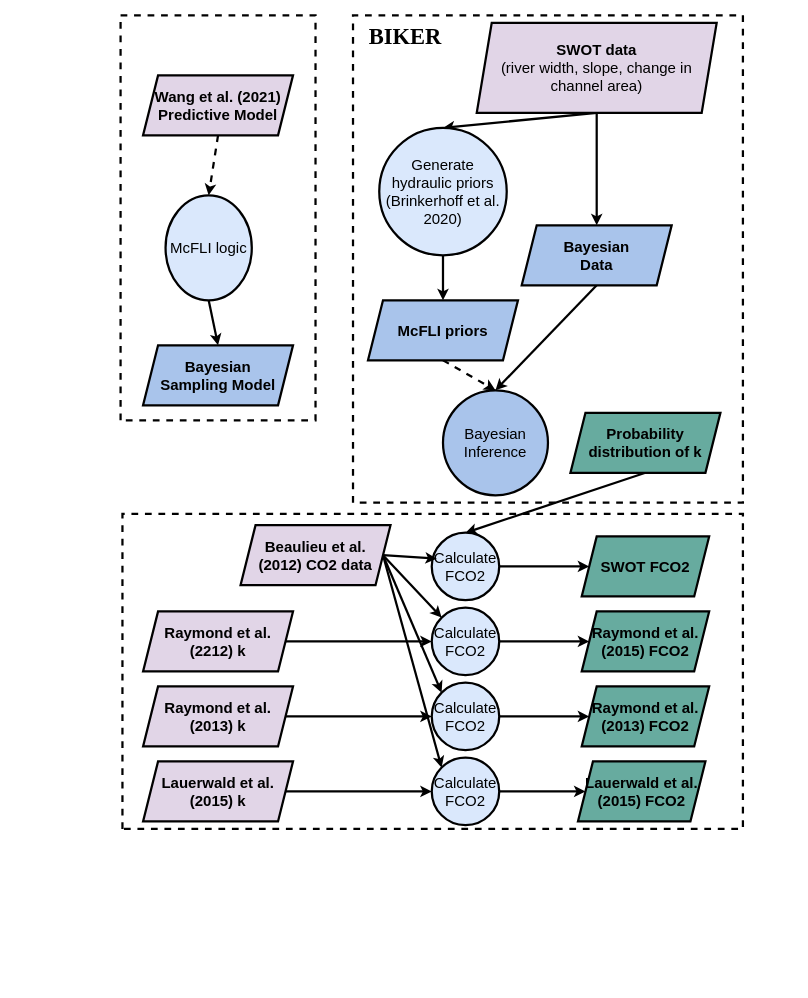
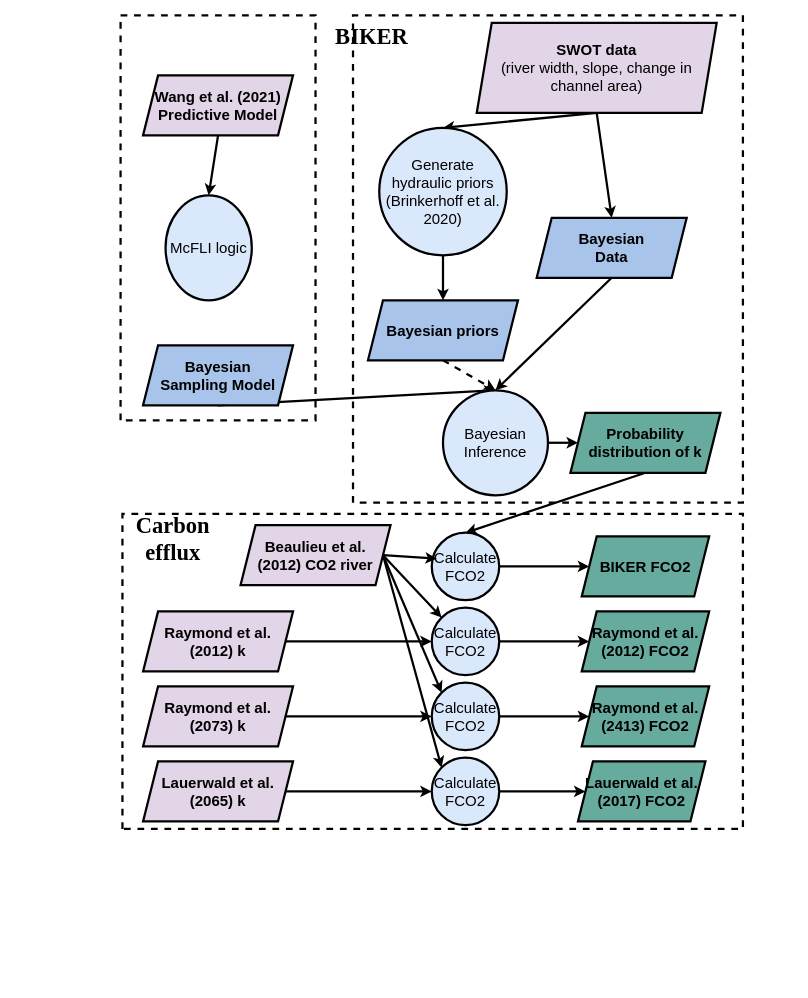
  <mxCell id="0" />
  <mxCell id="1" parent="0" />
  <mxCell id="2" value="" style="rounded=0;whiteSpace=wrap;html=1;strokeColor=#000000;strokeWidth=3;fillColor=none;dashed=1;rotation=-90;" vertex="1" parent="1"><mxGeometry x="366.25" y="481.25" width="420" height="827.5" as="geometry" /></mxCell>
  <mxCell id="3" value="" style="rounded=0;whiteSpace=wrap;html=1;strokeColor=#000000;strokeWidth=3;fillColor=none;dashed=1;rotation=-90;" vertex="1" parent="1"><mxGeometry x="20" y="160" width="540" height="260" as="geometry" /></mxCell>
  <mxCell id="4" value="" style="rounded=0;whiteSpace=wrap;html=1;strokeColor=#000000;strokeWidth=3;fillColor=none;dashed=1;rotation=-90;" vertex="1" parent="1"><mxGeometry x="405" y="85" width="650" height="520" as="geometry" /></mxCell>
- <mxCell id="5" style="rounded=0;orthogonalLoop=1;jettySize=auto;html=1;exitX=0.5;exitY=1;exitDx=0;exitDy=0;entryX=0.5;entryY=0;entryDx=0;entryDy=0;strokeWidth=3;dashed=1;" edge="1" parent="1" source="6" target="10"><mxGeometry relative="1" as="geometry" /></mxCell>
+ <mxCell id="5" style="rounded=0;orthogonalLoop=1;jettySize=auto;html=1;exitX=0.5;exitY=1;exitDx=0;exitDy=0;entryX=0.5;entryY=0;entryDx=0;entryDy=0;strokeWidth=3;" edge="1" parent="1" source="6" target="10"><mxGeometry relative="1" as="geometry" /></mxCell>
  <mxCell id="6" value="&lt;font style=&quot;font-size: 20px&quot;&gt;&lt;b&gt;Wang et al. (2021)&lt;br&gt;Predictive Model&lt;/b&gt;&lt;/font&gt;" style="shape=parallelogram;perimeter=parallelogramPerimeter;whiteSpace=wrap;html=1;fixedSize=1;fillColor=#e1d5e7;strokeWidth=3;" vertex="1" parent="1"><mxGeometry x="190" y="100" width="200" height="80" as="geometry" /></mxCell>
+ <mxCell id="7" style="edgeStyle=none;rounded=0;orthogonalLoop=1;jettySize=auto;html=1;exitX=0.5;exitY=1;exitDx=0;exitDy=0;entryX=0.5;entryY=0;entryDx=0;entryDy=0;strokeWidth=3;" edge="1" parent="1" source="8" target="21"><mxGeometry relative="1" as="geometry" /></mxCell>
  <mxCell id="8" value="&lt;font style=&quot;font-size: 20px&quot;&gt;&lt;b&gt;Bayesian&lt;br&gt;Sampling Model&lt;/b&gt;&lt;/font&gt;" style="shape=parallelogram;perimeter=parallelogramPerimeter;whiteSpace=wrap;html=1;fixedSize=1;strokeWidth=3;fillColor=#A9C4EB;" vertex="1" parent="1"><mxGeometry x="190" y="460" width="200" height="80" as="geometry" /></mxCell>
- <mxCell id="9" style="edgeStyle=none;rounded=0;orthogonalLoop=1;jettySize=auto;html=1;exitX=0.5;exitY=1;exitDx=0;exitDy=0;entryX=0.5;entryY=0;entryDx=0;entryDy=0;strokeWidth=3;" edge="1" parent="1" source="10" target="8"><mxGeometry relative="1" as="geometry" /></mxCell>
  <mxCell id="10" value="&lt;font style=&quot;font-size: 20px&quot;&gt;McFLI logic&lt;/font&gt;" style="ellipse;whiteSpace=wrap;html=1;aspect=fixed;strokeWidth=3;fillColor=#dae8fc;" vertex="1" parent="1"><mxGeometry x="220" y="260" width="115" height="140" as="geometry" /></mxCell>
  <mxCell id="11" style="edgeStyle=none;rounded=0;orthogonalLoop=1;jettySize=auto;html=1;exitX=0.5;exitY=1;exitDx=0;exitDy=0;entryX=0.5;entryY=0;entryDx=0;entryDy=0;strokeWidth=3;" edge="1" parent="1" source="13" target="15"><mxGeometry relative="1" as="geometry" /></mxCell>
  <mxCell id="12" style="edgeStyle=none;rounded=0;orthogonalLoop=1;jettySize=auto;html=1;exitX=0.5;exitY=1;exitDx=0;exitDy=0;entryX=0.5;entryY=0;entryDx=0;entryDy=0;strokeWidth=3;" edge="1" parent="1" source="13" target="17"><mxGeometry relative="1" as="geometry" /></mxCell>
  <mxCell id="13" value="&lt;span style=&quot;font-size: 20px&quot;&gt;&lt;b&gt;SWOT data&lt;br&gt;&lt;/b&gt;&lt;/span&gt;&lt;font style=&quot;font-size: 20px&quot;&gt;(river width, slope, change in channel area)&lt;/font&gt;" style="shape=parallelogram;perimeter=parallelogramPerimeter;whiteSpace=wrap;html=1;fixedSize=1;fillColor=#e1d5e7;strokeWidth=3;" vertex="1" parent="1"><mxGeometry x="635" y="30" width="320" height="120" as="geometry" /></mxCell>
  <mxCell id="14" style="edgeStyle=none;rounded=0;orthogonalLoop=1;jettySize=auto;html=1;exitX=0.5;exitY=1;exitDx=0;exitDy=0;entryX=0.5;entryY=0;entryDx=0;entryDy=0;strokeWidth=3;" edge="1" parent="1" source="15" target="19"><mxGeometry relative="1" as="geometry" /></mxCell>
  <mxCell id="15" value="&lt;font style=&quot;font-size: 20px&quot;&gt;Generate hydraulic priors (Brinkerhoff et al. 2020)&lt;/font&gt;" style="ellipse;whiteSpace=wrap;html=1;aspect=fixed;strokeWidth=3;fillColor=#dae8fc;" vertex="1" parent="1"><mxGeometry x="505" y="170" width="170" height="170" as="geometry" /></mxCell>
  <mxCell id="16" style="edgeStyle=none;rounded=0;orthogonalLoop=1;jettySize=auto;html=1;exitX=0.5;exitY=1;exitDx=0;exitDy=0;entryX=0.5;entryY=0;entryDx=0;entryDy=0;strokeWidth=3;" edge="1" parent="1" source="17" target="21"><mxGeometry relative="1" as="geometry" /></mxCell>
- <mxCell id="17" value="&lt;font style=&quot;font-size: 20px&quot;&gt;&lt;b&gt;Bayesian&lt;br&gt;Data&lt;/b&gt;&lt;/font&gt;" style="shape=parallelogram;perimeter=parallelogramPerimeter;whiteSpace=wrap;html=1;fixedSize=1;strokeWidth=3;fillColor=#A9C4EB;" vertex="1" parent="1"><mxGeometry x="695" y="300" width="200" height="80" as="geometry" /></mxCell>
+ <mxCell id="17" value="&lt;font style=&quot;font-size: 20px&quot;&gt;&lt;b&gt;Bayesian&lt;br&gt;Data&lt;/b&gt;&lt;/font&gt;" style="shape=parallelogram;perimeter=parallelogramPerimeter;whiteSpace=wrap;html=1;fixedSize=1;strokeWidth=3;fillColor=#A9C4EB;" vertex="1" parent="1"><mxGeometry x="715" y="290" width="200" height="80" as="geometry" /></mxCell>
  <mxCell id="18" style="edgeStyle=none;rounded=0;orthogonalLoop=1;jettySize=auto;html=1;exitX=0.5;exitY=1;exitDx=0;exitDy=0;entryX=0.5;entryY=0;entryDx=0;entryDy=0;strokeWidth=3;dashed=1;" edge="1" parent="1" source="19" target="21"><mxGeometry relative="1" as="geometry" /></mxCell>
- <mxCell id="19" value="&lt;span style=&quot;font-size: 20px&quot;&gt;&lt;b&gt;McFLI priors&lt;/b&gt;&lt;/span&gt;" style="shape=parallelogram;perimeter=parallelogramPerimeter;whiteSpace=wrap;html=1;fixedSize=1;strokeWidth=3;fillColor=#A9C4EB;" vertex="1" parent="1"><mxGeometry x="490" y="400" width="200" height="80" as="geometry" /></mxCell>
- <mxCell id="21" value="&lt;font style=&quot;font-size: 20px&quot;&gt;Bayesian Inference&lt;/font&gt;" style="ellipse;whiteSpace=wrap;html=1;aspect=fixed;strokeWidth=3;fillColor=#a9c4eb;" vertex="1" parent="1"><mxGeometry x="590" y="520" width="140" height="140" as="geometry" /></mxCell>
+ <mxCell id="19" value="&lt;span style=&quot;font-size: 20px&quot;&gt;&lt;b&gt;Bayesian priors&lt;/b&gt;&lt;/span&gt;" style="shape=parallelogram;perimeter=parallelogramPerimeter;whiteSpace=wrap;html=1;fixedSize=1;strokeWidth=3;fillColor=#A9C4EB;" vertex="1" parent="1"><mxGeometry x="490" y="400" width="200" height="80" as="geometry" /></mxCell>
+ <mxCell id="20" style="edgeStyle=none;rounded=0;orthogonalLoop=1;jettySize=auto;html=1;exitX=1;exitY=0.5;exitDx=0;exitDy=0;entryX=0;entryY=0.5;entryDx=0;entryDy=0;strokeWidth=3;" edge="1" parent="1" source="21" target="23"><mxGeometry relative="1" as="geometry" /></mxCell>
+ <mxCell id="21" value="&lt;font style=&quot;font-size: 20px&quot;&gt;Bayesian Inference&lt;/font&gt;" style="ellipse;whiteSpace=wrap;html=1;aspect=fixed;strokeWidth=3;fillColor=#dae8fc;" vertex="1" parent="1"><mxGeometry x="590" y="520" width="140" height="140" as="geometry" /></mxCell>
  <mxCell id="22" style="edgeStyle=none;rounded=0;orthogonalLoop=1;jettySize=auto;html=1;exitX=0.5;exitY=1;exitDx=0;exitDy=0;entryX=0.5;entryY=0;entryDx=0;entryDy=0;strokeWidth=3;" edge="1" parent="1" source="23" target="25"><mxGeometry relative="1" as="geometry" /></mxCell>
  <mxCell id="23" value="&lt;span style=&quot;font-size: 20px&quot;&gt;&lt;b&gt;Probability distribution of k&lt;/b&gt;&lt;/span&gt;" style="shape=parallelogram;perimeter=parallelogramPerimeter;whiteSpace=wrap;html=1;fixedSize=1;strokeWidth=3;fillColor=#67AB9F;" vertex="1" parent="1"><mxGeometry x="760" y="550" width="200" height="80" as="geometry" /></mxCell>
  <mxCell id="24" style="edgeStyle=none;rounded=0;orthogonalLoop=1;jettySize=auto;html=1;exitX=1;exitY=0.5;exitDx=0;exitDy=0;entryX=0;entryY=0.5;entryDx=0;entryDy=0;strokeWidth=3;" edge="1" parent="1" source="25" target="32"><mxGeometry relative="1" as="geometry" /></mxCell>
  <mxCell id="25" value="&lt;font style=&quot;font-size: 20px&quot;&gt;Calculate FCO2&lt;/font&gt;" style="ellipse;whiteSpace=wrap;html=1;aspect=fixed;strokeWidth=3;fillColor=#dae8fc;" vertex="1" parent="1"><mxGeometry x="575" y="710" width="90" height="90" as="geometry" /></mxCell>
  <mxCell id="26" style="edgeStyle=none;rounded=0;orthogonalLoop=1;jettySize=auto;html=1;exitX=1;exitY=0.5;exitDx=0;exitDy=0;entryX=0;entryY=0.5;entryDx=0;entryDy=0;strokeWidth=3;" edge="1" parent="1" source="27" target="33"><mxGeometry relative="1" as="geometry" /></mxCell>
  <mxCell id="27" value="&lt;font style=&quot;font-size: 20px&quot;&gt;Calculate FCO2&lt;/font&gt;" style="ellipse;whiteSpace=wrap;html=1;aspect=fixed;strokeWidth=3;fillColor=#dae8fc;" vertex="1" parent="1"><mxGeometry x="575" y="810" width="90" height="90" as="geometry" /></mxCell>
  <mxCell id="28" style="edgeStyle=none;rounded=0;orthogonalLoop=1;jettySize=auto;html=1;exitX=1;exitY=0.5;exitDx=0;exitDy=0;entryX=0;entryY=0.5;entryDx=0;entryDy=0;strokeWidth=3;" edge="1" parent="1" source="29" target="35"><mxGeometry relative="1" as="geometry" /></mxCell>
  <mxCell id="29" value="&lt;font style=&quot;font-size: 20px&quot;&gt;Calculate FCO2&lt;/font&gt;" style="ellipse;whiteSpace=wrap;html=1;aspect=fixed;strokeWidth=3;fillColor=#dae8fc;" vertex="1" parent="1"><mxGeometry x="575" y="1010" width="90" height="90" as="geometry" /></mxCell>
  <mxCell id="30" style="edgeStyle=none;rounded=0;orthogonalLoop=1;jettySize=auto;html=1;exitX=1;exitY=0.5;exitDx=0;exitDy=0;entryX=0;entryY=0.5;entryDx=0;entryDy=0;strokeWidth=3;" edge="1" parent="1" source="31" target="34"><mxGeometry relative="1" as="geometry" /></mxCell>
  <mxCell id="31" value="&lt;font style=&quot;font-size: 20px&quot;&gt;Calculate FCO2&lt;/font&gt;" style="ellipse;whiteSpace=wrap;html=1;aspect=fixed;strokeWidth=3;fillColor=#dae8fc;" vertex="1" parent="1"><mxGeometry x="575" y="910" width="90" height="90" as="geometry" /></mxCell>
- <mxCell id="32" value="&lt;span style=&quot;font-size: 20px&quot;&gt;&lt;b&gt;SWOT FCO2&lt;/b&gt;&lt;/span&gt;" style="shape=parallelogram;perimeter=parallelogramPerimeter;whiteSpace=wrap;html=1;fixedSize=1;strokeWidth=3;fillColor=#67AB9F;" vertex="1" parent="1"><mxGeometry x="775" y="715" width="170" height="80" as="geometry" /></mxCell>
- <mxCell id="33" value="&lt;span style=&quot;font-size: 20px&quot;&gt;&lt;b&gt;Raymond et al. (2015) FCO2&lt;/b&gt;&lt;/span&gt;" style="shape=parallelogram;perimeter=parallelogramPerimeter;whiteSpace=wrap;html=1;fixedSize=1;strokeWidth=3;fillColor=#67AB9F;" vertex="1" parent="1"><mxGeometry x="775" y="815" width="170" height="80" as="geometry" /></mxCell>
- <mxCell id="34" value="&lt;span style=&quot;font-size: 20px&quot;&gt;&lt;b&gt;Raymond et al. (2013) FCO2&lt;/b&gt;&lt;/span&gt;" style="shape=parallelogram;perimeter=parallelogramPerimeter;whiteSpace=wrap;html=1;fixedSize=1;strokeWidth=3;fillColor=#67AB9F;" vertex="1" parent="1"><mxGeometry x="775" y="915" width="170" height="80" as="geometry" /></mxCell>
- <mxCell id="35" value="&lt;span style=&quot;font-size: 20px&quot;&gt;&lt;b&gt;Lauerwald et al. (2015) FCO2&lt;/b&gt;&lt;/span&gt;" style="shape=parallelogram;perimeter=parallelogramPerimeter;whiteSpace=wrap;html=1;fixedSize=1;strokeWidth=3;fillColor=#67AB9F;" vertex="1" parent="1"><mxGeometry x="770" y="1015" width="170" height="80" as="geometry" /></mxCell>
+ <mxCell id="32" value="&lt;span style=&quot;font-size: 20px&quot;&gt;&lt;b&gt;BIKER FCO2&lt;/b&gt;&lt;/span&gt;" style="shape=parallelogram;perimeter=parallelogramPerimeter;whiteSpace=wrap;html=1;fixedSize=1;strokeWidth=3;fillColor=#67AB9F;" vertex="1" parent="1"><mxGeometry x="775" y="715" width="170" height="80" as="geometry" /></mxCell>
+ <mxCell id="33" value="&lt;span style=&quot;font-size: 20px&quot;&gt;&lt;b&gt;Raymond et al. (2012) FCO2&lt;/b&gt;&lt;/span&gt;" style="shape=parallelogram;perimeter=parallelogramPerimeter;whiteSpace=wrap;html=1;fixedSize=1;strokeWidth=3;fillColor=#67AB9F;" vertex="1" parent="1"><mxGeometry x="775" y="815" width="170" height="80" as="geometry" /></mxCell>
+ <mxCell id="34" value="&lt;span style=&quot;font-size: 20px&quot;&gt;&lt;b&gt;Raymond et al. (2413) FCO2&lt;/b&gt;&lt;/span&gt;" style="shape=parallelogram;perimeter=parallelogramPerimeter;whiteSpace=wrap;html=1;fixedSize=1;strokeWidth=3;fillColor=#67AB9F;" vertex="1" parent="1"><mxGeometry x="775" y="915" width="170" height="80" as="geometry" /></mxCell>
+ <mxCell id="35" value="&lt;span style=&quot;font-size: 20px&quot;&gt;&lt;b&gt;Lauerwald et al. (2017) FCO2&lt;/b&gt;&lt;/span&gt;" style="shape=parallelogram;perimeter=parallelogramPerimeter;whiteSpace=wrap;html=1;fixedSize=1;strokeWidth=3;fillColor=#67AB9F;" vertex="1" parent="1"><mxGeometry x="770" y="1015" width="170" height="80" as="geometry" /></mxCell>
  <mxCell id="36" style="edgeStyle=none;rounded=0;orthogonalLoop=1;jettySize=auto;html=1;exitX=1;exitY=0.5;exitDx=0;exitDy=0;entryX=0.076;entryY=0.384;entryDx=0;entryDy=0;entryPerimeter=0;strokeWidth=3;" edge="1" parent="1" source="40" target="25"><mxGeometry relative="1" as="geometry" /></mxCell>
  <mxCell id="37" style="edgeStyle=none;rounded=0;orthogonalLoop=1;jettySize=auto;html=1;exitX=1;exitY=0.5;exitDx=0;exitDy=0;entryX=0;entryY=0;entryDx=0;entryDy=0;strokeWidth=3;" edge="1" parent="1" source="40" target="27"><mxGeometry relative="1" as="geometry" /></mxCell>
  <mxCell id="38" style="edgeStyle=none;rounded=0;orthogonalLoop=1;jettySize=auto;html=1;exitX=1;exitY=0.5;exitDx=0;exitDy=0;entryX=0;entryY=0;entryDx=0;entryDy=0;strokeWidth=3;" edge="1" parent="1" source="40" target="31"><mxGeometry relative="1" as="geometry" /></mxCell>
  <mxCell id="39" style="edgeStyle=none;rounded=0;orthogonalLoop=1;jettySize=auto;html=1;exitX=1;exitY=0.5;exitDx=0;exitDy=0;entryX=0;entryY=0;entryDx=0;entryDy=0;strokeWidth=3;" edge="1" parent="1" source="40" target="29"><mxGeometry relative="1" as="geometry" /></mxCell>
- <mxCell id="40" value="&lt;span style=&quot;font-size: 20px&quot;&gt;&lt;b&gt;Beaulieu et al.&lt;br&gt;(2012) CO2 data&lt;/b&gt;&lt;/span&gt;" style="shape=parallelogram;perimeter=parallelogramPerimeter;whiteSpace=wrap;html=1;fixedSize=1;fillColor=#e1d5e7;strokeWidth=3;" vertex="1" parent="1"><mxGeometry x="320" y="700" width="200" height="80" as="geometry" /></mxCell>
+ <mxCell id="40" value="&lt;span style=&quot;font-size: 20px&quot;&gt;&lt;b&gt;Beaulieu et al.&lt;br&gt;(2012) CO2 river&lt;/b&gt;&lt;/span&gt;" style="shape=parallelogram;perimeter=parallelogramPerimeter;whiteSpace=wrap;html=1;fixedSize=1;fillColor=#e1d5e7;strokeWidth=3;" vertex="1" parent="1"><mxGeometry x="320" y="700" width="200" height="80" as="geometry" /></mxCell>
  <mxCell id="41" style="edgeStyle=none;rounded=0;orthogonalLoop=1;jettySize=auto;html=1;exitX=1;exitY=0.5;exitDx=0;exitDy=0;entryX=0;entryY=0.5;entryDx=0;entryDy=0;strokeWidth=3;" edge="1" parent="1" source="42" target="27"><mxGeometry relative="1" as="geometry" /></mxCell>
- <mxCell id="42" value="&lt;span style=&quot;font-size: 20px&quot;&gt;&lt;b&gt;Raymond et al. (2212) k&lt;/b&gt;&lt;/span&gt;" style="shape=parallelogram;perimeter=parallelogramPerimeter;whiteSpace=wrap;html=1;fixedSize=1;fillColor=#e1d5e7;strokeWidth=3;" vertex="1" parent="1"><mxGeometry x="190" y="815" width="200" height="80" as="geometry" /></mxCell>
+ <mxCell id="42" value="&lt;span style=&quot;font-size: 20px&quot;&gt;&lt;b&gt;Raymond et al. (2012) k&lt;/b&gt;&lt;/span&gt;" style="shape=parallelogram;perimeter=parallelogramPerimeter;whiteSpace=wrap;html=1;fixedSize=1;fillColor=#e1d5e7;strokeWidth=3;" vertex="1" parent="1"><mxGeometry x="190" y="815" width="200" height="80" as="geometry" /></mxCell>
  <mxCell id="43" style="edgeStyle=none;rounded=0;orthogonalLoop=1;jettySize=auto;html=1;exitX=1;exitY=0.5;exitDx=0;exitDy=0;entryX=0;entryY=0.5;entryDx=0;entryDy=0;strokeWidth=3;" edge="1" parent="1" source="44" target="31"><mxGeometry relative="1" as="geometry" /></mxCell>
- <mxCell id="44" value="&lt;span style=&quot;font-size: 20px&quot;&gt;&lt;b&gt;Raymond et al. (2013) k&lt;/b&gt;&lt;/span&gt;" style="shape=parallelogram;perimeter=parallelogramPerimeter;whiteSpace=wrap;html=1;fixedSize=1;fillColor=#e1d5e7;strokeWidth=3;" vertex="1" parent="1"><mxGeometry x="190" y="915" width="200" height="80" as="geometry" /></mxCell>
+ <mxCell id="44" value="&lt;span style=&quot;font-size: 20px&quot;&gt;&lt;b&gt;Raymond et al. (2073) k&lt;/b&gt;&lt;/span&gt;" style="shape=parallelogram;perimeter=parallelogramPerimeter;whiteSpace=wrap;html=1;fixedSize=1;fillColor=#e1d5e7;strokeWidth=3;" vertex="1" parent="1"><mxGeometry x="190" y="915" width="200" height="80" as="geometry" /></mxCell>
  <mxCell id="45" style="edgeStyle=none;rounded=0;orthogonalLoop=1;jettySize=auto;html=1;exitX=1;exitY=0.5;exitDx=0;exitDy=0;entryX=0;entryY=0.5;entryDx=0;entryDy=0;strokeWidth=3;" edge="1" parent="1" source="46" target="29"><mxGeometry relative="1" as="geometry" /></mxCell>
- <mxCell id="46" value="&lt;span style=&quot;font-size: 20px&quot;&gt;&lt;b&gt;Lauerwald et al. (2015) k&lt;/b&gt;&lt;/span&gt;" style="shape=parallelogram;perimeter=parallelogramPerimeter;whiteSpace=wrap;html=1;fixedSize=1;fillColor=#e1d5e7;strokeWidth=3;" vertex="1" parent="1"><mxGeometry x="190" y="1015" width="200" height="80" as="geometry" /></mxCell>
- <mxCell id="47" value="&lt;font face=&quot;Tahoma&quot; size=&quot;1&quot;&gt;&lt;b style=&quot;font-size: 30px&quot;&gt;BIKER&lt;/b&gt;&lt;/font&gt;" style="text;html=1;strokeColor=none;fillColor=none;align=center;verticalAlign=middle;whiteSpace=wrap;rounded=0;dashed=1;" vertex="1" parent="1"><mxGeometry x="470" y="20" width="140" height="55" as="geometry" /></mxCell>
+ <mxCell id="46" value="&lt;span style=&quot;font-size: 20px&quot;&gt;&lt;b&gt;Lauerwald et al. (2065) k&lt;/b&gt;&lt;/span&gt;" style="shape=parallelogram;perimeter=parallelogramPerimeter;whiteSpace=wrap;html=1;fixedSize=1;fillColor=#e1d5e7;strokeWidth=3;" vertex="1" parent="1"><mxGeometry x="190" y="1015" width="200" height="80" as="geometry" /></mxCell>
+ <mxCell id="47" value="&lt;font face=&quot;Tahoma&quot; size=&quot;1&quot;&gt;&lt;b style=&quot;font-size: 30px&quot;&gt;BIKER&lt;/b&gt;&lt;/font&gt;" style="text;html=1;strokeColor=none;fillColor=none;align=center;verticalAlign=middle;whiteSpace=wrap;rounded=0;dashed=1;" vertex="1" parent="1"><mxGeometry x="425" y="20" width="140" height="55" as="geometry" /></mxCell>
+ <mxCell id="48" value="&lt;font face=&quot;Tahoma&quot; size=&quot;1&quot;&gt;&lt;b style=&quot;font-size: 30px&quot;&gt;Carbon efflux&lt;/b&gt;&lt;/font&gt;" style="text;html=1;strokeColor=none;fillColor=none;align=center;verticalAlign=middle;whiteSpace=wrap;rounded=0;dashed=1;" vertex="1" parent="1"><mxGeometry x="160" y="690" width="140" height="55" as="geometry" /></mxCell>
